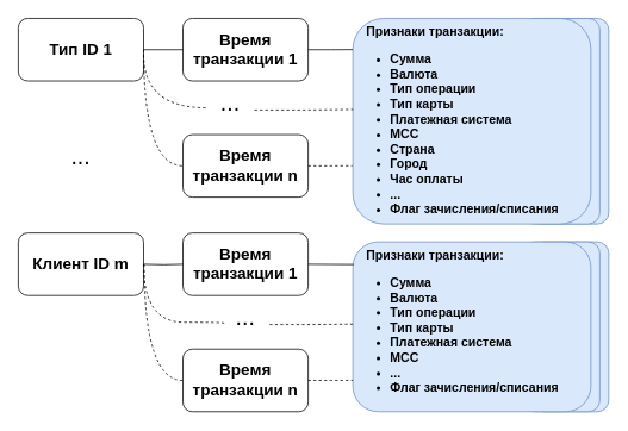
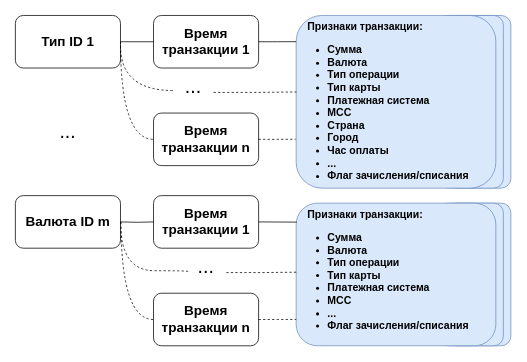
  <mxCell id="0" />
  <mxCell id="1" parent="0" />
  <mxCell id="2" value="" style="rounded=1;whiteSpace=wrap;html=1;shadow=0;labelBackgroundColor=none;labelBorderColor=none;strokeColor=#6c8ebf;fontSize=20;fillColor=#dae8fc;" parent="1" vertex="1"><mxGeometry x="594" y="20" width="86" height="230" as="geometry" /></mxCell>
  <mxCell id="3" value="" style="rounded=1;whiteSpace=wrap;html=1;shadow=0;labelBackgroundColor=none;labelBorderColor=none;strokeColor=#6c8ebf;fontSize=20;fillColor=#dae8fc;" parent="1" vertex="1"><mxGeometry x="584" y="20" width="86" height="230" as="geometry" /></mxCell>
  <mxCell id="4" style="edgeStyle=orthogonalEdgeStyle;rounded=0;orthogonalLoop=1;jettySize=auto;html=1;exitX=1;exitY=0.5;exitDx=0;exitDy=0;entryX=0;entryY=0.5;entryDx=0;entryDy=0;fontSize=20;endArrow=none;endFill=0;" parent="1" source="6" target="15" edge="1"><mxGeometry relative="1" as="geometry"><mxPoint x="190.336" y="54.83" as="targetPoint" /></mxGeometry></mxCell>
  <mxCell id="5" style="edgeStyle=orthogonalEdgeStyle;rounded=0;orthogonalLoop=1;jettySize=auto;html=1;exitX=1;exitY=0.5;exitDx=0;exitDy=0;fontSize=20;endArrow=none;endFill=0;elbow=vertical;curved=1;dashed=1;entryX=0;entryY=0.5;entryDx=0;entryDy=0;" parent="1" source="6" edge="1" target="16"><mxGeometry relative="1" as="geometry"><mxPoint x="190" y="185" as="targetPoint" /><Array as="points"><mxPoint x="160" y="185" /></Array></mxGeometry></mxCell>
  <mxCell id="6" value="&lt;div style=&quot;&quot;&gt;&lt;span style=&quot;background-color: initial;&quot;&gt;Тип ID 1&lt;/span&gt;&lt;/div&gt;" style="text;strokeColor=default;fillColor=none;html=1;whiteSpace=wrap;verticalAlign=middle;overflow=hidden;fontSize=18;fontStyle=1;rounded=1;align=center;" parent="1" vertex="1"><mxGeometry x="20" y="20" width="140" height="70" as="geometry" /></mxCell>
  <mxCell id="7" value="..." style="text;html=1;strokeColor=none;fillColor=none;align=center;verticalAlign=middle;whiteSpace=wrap;rounded=0;fontSize=26;" parent="1" vertex="1"><mxGeometry x="230" y="100" width="54" height="30" as="geometry" /></mxCell>
  <mxCell id="8" value="&amp;nbsp; &amp;nbsp; &lt;font style=&quot;font-size: 14px;&quot;&gt;Признаки транзакции:&lt;br&gt;&lt;/font&gt;&lt;ul style=&quot;font-size: 14px;&quot;&gt;&lt;li style=&quot;&quot;&gt;&lt;span style=&quot;&quot;&gt;Сумма&lt;/span&gt;&lt;/li&gt;&lt;li style=&quot;&quot;&gt;Валюта&lt;/li&gt;&lt;li style=&quot;&quot;&gt;Тип операции&lt;/li&gt;&lt;li style=&quot;&quot;&gt;Тип карты&lt;/li&gt;&lt;li style=&quot;&quot;&gt;Платежная система&lt;/li&gt;&lt;li style=&quot;&quot;&gt;MCC&lt;/li&gt;&lt;li style=&quot;&quot;&gt;Страна&lt;/li&gt;&lt;li style=&quot;&quot;&gt;Город&lt;/li&gt;&lt;li style=&quot;&quot;&gt;Час оплаты&lt;/li&gt;&lt;li style=&quot;&quot;&gt;...&lt;/li&gt;&lt;li style=&quot;&quot;&gt;Флаг зачисления/списания&lt;/li&gt;&lt;/ul&gt;" style="rounded=1;html=1;align=left;verticalAlign=top;labelBackgroundColor=none;labelBorderColor=none;whiteSpace=wrap;spacing=2;fillColor=#dae8fc;strokeColor=#6c8ebf;fontStyle=1" parent="1" vertex="1"><mxGeometry x="394" y="20" width="266" height="230" as="geometry" /></mxCell>
  <mxCell id="9" value="..." style="text;html=1;strokeColor=none;fillColor=none;align=center;verticalAlign=middle;whiteSpace=wrap;rounded=0;fontSize=26;" parent="1" vertex="1"><mxGeometry x="63" y="160" width="54" height="30" as="geometry" /></mxCell>
  <mxCell id="10" style="edgeStyle=orthogonalEdgeStyle;rounded=0;orthogonalLoop=1;jettySize=auto;html=1;exitX=1;exitY=0.5;exitDx=0;exitDy=0;entryX=0.002;entryY=0.387;entryDx=0;entryDy=0;entryPerimeter=0;fontSize=20;endArrow=none;endFill=0;" parent="1" edge="1" source="15"><mxGeometry relative="1" as="geometry"><mxPoint x="363.66" y="55.06" as="sourcePoint" /><mxPoint x="393.996" y="54.89" as="targetPoint" /></mxGeometry></mxCell>
  <mxCell id="11" style="edgeStyle=orthogonalEdgeStyle;rounded=0;orthogonalLoop=1;jettySize=auto;html=1;exitX=1;exitY=0.5;exitDx=0;exitDy=0;entryX=0.002;entryY=0.387;entryDx=0;entryDy=0;entryPerimeter=0;fontSize=20;endArrow=none;endFill=0;dashed=1;" parent="1" edge="1" source="16"><mxGeometry relative="1" as="geometry"><mxPoint x="363" y="185.06" as="sourcePoint" /><mxPoint x="393.336" y="184.89" as="targetPoint" /></mxGeometry></mxCell>
- <mxCell id="12" value="&lt;div style=&quot;&quot;&gt;&lt;span style=&quot;background-color: initial;&quot;&gt;Клиент ID m&lt;/span&gt;&lt;/div&gt;" style="text;strokeColor=default;fillColor=none;html=1;whiteSpace=wrap;verticalAlign=middle;overflow=hidden;fontSize=18;fontStyle=1;rounded=1;align=center;" vertex="1" parent="1"><mxGeometry x="20" y="260" width="140" height="70" as="geometry" /></mxCell>
+ <mxCell id="12" value="&lt;div style=&quot;&quot;&gt;&lt;span style=&quot;background-color: initial;&quot;&gt;Валюта ID m&lt;/span&gt;&lt;/div&gt;" style="text;strokeColor=default;fillColor=none;html=1;whiteSpace=wrap;verticalAlign=middle;overflow=hidden;fontSize=18;fontStyle=1;rounded=1;align=center;" vertex="1" parent="1"><mxGeometry x="20" y="260" width="140" height="70" as="geometry" /></mxCell>
  <mxCell id="13" style="edgeStyle=orthogonalEdgeStyle;rounded=0;orthogonalLoop=1;jettySize=auto;html=1;exitX=1;exitY=0.5;exitDx=0;exitDy=0;fontSize=20;endArrow=none;endFill=0;elbow=vertical;curved=1;dashed=1;" edge="1" parent="1"><mxGeometry relative="1" as="geometry"><mxPoint x="230" y="120" as="targetPoint" /><Array as="points"><mxPoint x="160" y="120" /><mxPoint x="230" y="120" /></Array><mxPoint x="160" y="60" as="sourcePoint" /></mxGeometry></mxCell>
  <mxCell id="14" style="edgeStyle=orthogonalEdgeStyle;rounded=0;orthogonalLoop=1;jettySize=auto;html=1;exitX=1;exitY=0.5;exitDx=0;exitDy=0;entryX=0;entryY=0.5;entryDx=0;entryDy=0;fontSize=20;endArrow=none;endFill=0;" edge="1" parent="1" target="18"><mxGeometry relative="1" as="geometry"><mxPoint x="160" y="295" as="sourcePoint" /><mxPoint x="190.336" y="294.83" as="targetPoint" /></mxGeometry></mxCell>
  <mxCell id="15" value="&lt;div style=&quot;&quot;&gt;&lt;span style=&quot;background-color: initial;&quot;&gt;Время транзакции 1&lt;/span&gt;&lt;/div&gt;" style="text;strokeColor=default;fillColor=none;html=1;whiteSpace=wrap;verticalAlign=middle;overflow=hidden;fontSize=18;fontStyle=1;rounded=1;align=center;" vertex="1" parent="1"><mxGeometry x="204" y="20" width="140" height="70" as="geometry" /></mxCell>
  <mxCell id="16" value="&lt;div style=&quot;&quot;&gt;&lt;span style=&quot;background-color: initial;&quot;&gt;Время транзакции n&lt;/span&gt;&lt;/div&gt;" style="text;strokeColor=default;fillColor=none;html=1;whiteSpace=wrap;verticalAlign=middle;overflow=hidden;fontSize=18;fontStyle=1;rounded=1;align=center;" vertex="1" parent="1"><mxGeometry x="204" y="150" width="140" height="70" as="geometry" /></mxCell>
  <mxCell id="17" style="edgeStyle=orthogonalEdgeStyle;rounded=0;orthogonalLoop=1;jettySize=auto;html=1;exitX=1;exitY=0.75;exitDx=0;exitDy=0;entryX=0.001;entryY=0.443;entryDx=0;entryDy=0;entryPerimeter=0;fontSize=20;endArrow=none;endFill=0;dashed=1;" edge="1" parent="1" source="7" target="8"><mxGeometry relative="1" as="geometry"><mxPoint x="354" y="195" as="sourcePoint" /><mxPoint x="403.336" y="194.89" as="targetPoint" /></mxGeometry></mxCell>
  <mxCell id="18" value="&lt;div style=&quot;&quot;&gt;&lt;span style=&quot;background-color: initial;&quot;&gt;Время транзакции 1&lt;/span&gt;&lt;/div&gt;" style="text;strokeColor=default;fillColor=none;html=1;whiteSpace=wrap;verticalAlign=middle;overflow=hidden;fontSize=18;fontStyle=1;rounded=1;align=center;" vertex="1" parent="1"><mxGeometry x="204" y="260" width="140" height="70" as="geometry" /></mxCell>
  <mxCell id="19" value="" style="rounded=1;whiteSpace=wrap;html=1;shadow=0;labelBackgroundColor=none;labelBorderColor=none;strokeColor=#6c8ebf;fontSize=20;fillColor=#dae8fc;" vertex="1" parent="1"><mxGeometry x="594" y="270" width="86" height="190" as="geometry" /></mxCell>
  <mxCell id="20" value="" style="rounded=1;whiteSpace=wrap;html=1;shadow=0;labelBackgroundColor=none;labelBorderColor=none;strokeColor=#6c8ebf;fontSize=20;fillColor=#dae8fc;" vertex="1" parent="1"><mxGeometry x="584" y="270" width="86" height="190" as="geometry" /></mxCell>
  <mxCell id="21" value="&amp;nbsp; &amp;nbsp; &lt;font style=&quot;font-size: 14px;&quot;&gt;Признаки транзакции:&lt;br&gt;&lt;/font&gt;&lt;ul style=&quot;font-size: 14px;&quot;&gt;&lt;li style=&quot;&quot;&gt;&lt;span style=&quot;&quot;&gt;Сумма&lt;/span&gt;&lt;/li&gt;&lt;li style=&quot;&quot;&gt;Валюта&lt;/li&gt;&lt;li style=&quot;&quot;&gt;Тип операции&lt;/li&gt;&lt;li style=&quot;&quot;&gt;Тип карты&lt;/li&gt;&lt;li style=&quot;&quot;&gt;Платежная система&lt;/li&gt;&lt;li style=&quot;&quot;&gt;MCC&lt;/li&gt;&lt;li style=&quot;&quot;&gt;...&lt;/li&gt;&lt;li style=&quot;&quot;&gt;Флаг зачисления/списания&lt;/li&gt;&lt;/ul&gt;" style="rounded=1;html=1;align=left;verticalAlign=top;labelBackgroundColor=none;labelBorderColor=none;whiteSpace=wrap;spacing=2;fillColor=#dae8fc;strokeColor=#6c8ebf;fontStyle=1" vertex="1" parent="1"><mxGeometry x="394" y="270" width="266" height="190" as="geometry" /></mxCell>
  <mxCell id="22" value="" style="endArrow=none;html=1;rounded=0;exitX=1;exitY=0.5;exitDx=0;exitDy=0;entryX=0.003;entryY=0.133;entryDx=0;entryDy=0;entryPerimeter=0;" edge="1" parent="1" source="18" target="21"><mxGeometry width="50" height="50" relative="1" as="geometry"><mxPoint x="330" y="280" as="sourcePoint" /><mxPoint x="390" y="295" as="targetPoint" /></mxGeometry></mxCell>
  <mxCell id="23" value="..." style="text;html=1;strokeColor=none;fillColor=none;align=center;verticalAlign=middle;whiteSpace=wrap;rounded=0;fontSize=26;" vertex="1" parent="1"><mxGeometry x="247" y="340" width="54" height="30" as="geometry" /></mxCell>
  <mxCell id="24" style="edgeStyle=orthogonalEdgeStyle;rounded=0;orthogonalLoop=1;jettySize=auto;html=1;exitX=1;exitY=0.5;exitDx=0;exitDy=0;fontSize=20;endArrow=none;endFill=0;elbow=vertical;curved=1;dashed=1;" edge="1" parent="1"><mxGeometry relative="1" as="geometry"><mxPoint x="250" y="360" as="targetPoint" /><Array as="points"><mxPoint x="160" y="360" /><mxPoint x="250" y="360" /><mxPoint x="250" y="362" /></Array><mxPoint x="160" y="295" as="sourcePoint" /></mxGeometry></mxCell>
  <mxCell id="25" style="edgeStyle=orthogonalEdgeStyle;rounded=0;orthogonalLoop=1;jettySize=auto;html=1;exitX=1;exitY=0.75;exitDx=0;exitDy=0;fontSize=20;endArrow=none;endFill=0;dashed=1;" edge="1" parent="1" source="23"><mxGeometry relative="1" as="geometry"><mxPoint x="354" y="430" as="sourcePoint" /><mxPoint x="394" y="362" as="targetPoint" /><Array as="points"><mxPoint x="348" y="362" /><mxPoint x="394" y="362" /></Array></mxGeometry></mxCell>
  <mxCell id="26" style="edgeStyle=orthogonalEdgeStyle;rounded=0;orthogonalLoop=1;jettySize=auto;html=1;exitX=1;exitY=0.5;exitDx=0;exitDy=0;fontSize=20;endArrow=none;endFill=0;elbow=vertical;curved=1;dashed=1;entryX=0;entryY=0.5;entryDx=0;entryDy=0;" edge="1" parent="1" target="28"><mxGeometry relative="1" as="geometry"><mxPoint x="190.66" y="425" as="targetPoint" /><Array as="points"><mxPoint x="160.66" y="425" /></Array><mxPoint x="160.66" y="295" as="sourcePoint" /></mxGeometry></mxCell>
  <mxCell id="27" style="edgeStyle=orthogonalEdgeStyle;rounded=0;orthogonalLoop=1;jettySize=auto;html=1;exitX=1;exitY=0.5;exitDx=0;exitDy=0;entryX=0.002;entryY=0.387;entryDx=0;entryDy=0;entryPerimeter=0;fontSize=20;endArrow=none;endFill=0;dashed=1;" edge="1" parent="1" source="28"><mxGeometry relative="1" as="geometry"><mxPoint x="363.66" y="425.06" as="sourcePoint" /><mxPoint x="393.996" y="424.89" as="targetPoint" /></mxGeometry></mxCell>
  <mxCell id="28" value="&lt;div style=&quot;&quot;&gt;&lt;span style=&quot;background-color: initial;&quot;&gt;Время транзакции n&lt;/span&gt;&lt;/div&gt;" style="text;strokeColor=default;fillColor=none;html=1;whiteSpace=wrap;verticalAlign=middle;overflow=hidden;fontSize=18;fontStyle=1;rounded=1;align=center;" vertex="1" parent="1"><mxGeometry x="204" y="390" width="140" height="70" as="geometry" /></mxCell>
